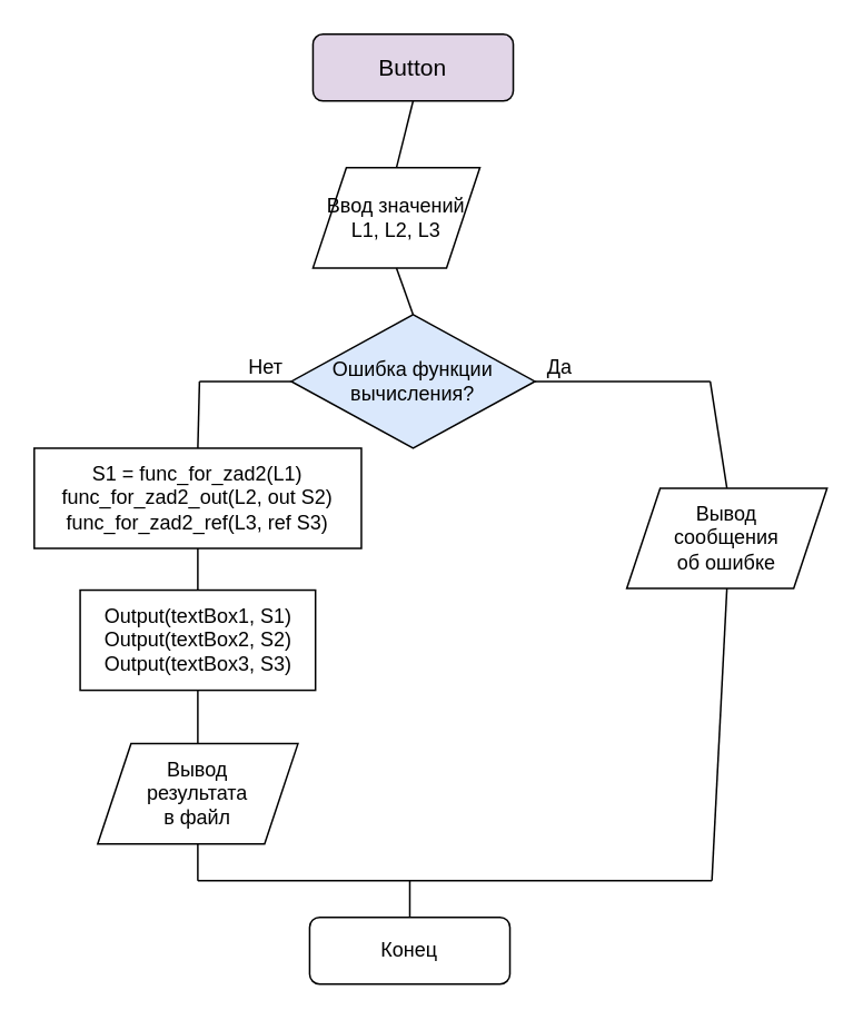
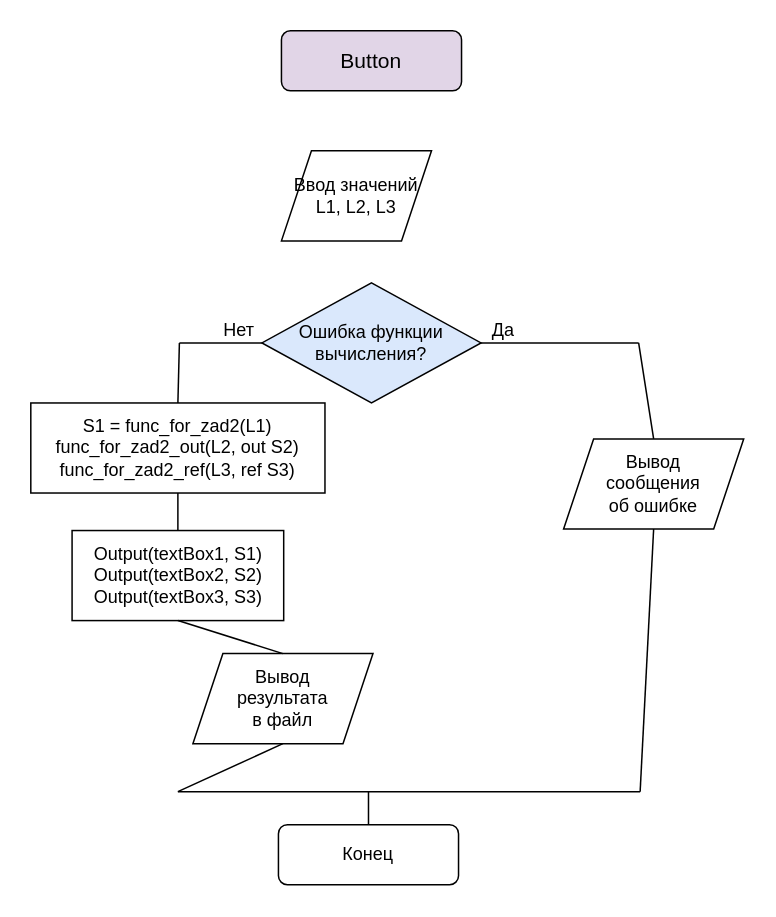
  <mxCell id="0" />
  <mxCell id="1" parent="0" />
  <mxCell id="2" value="Button" style="rounded=1;whiteSpace=wrap;html=1;fontSize=14;glass=0;strokeWidth=1;shadow=0;fillColor=#e1d5e7;" vertex="1" parent="1"><mxGeometry x="187" y="20" width="120" height="40" as="geometry" /></mxCell>
  <mxCell id="3" value="Конец" style="rounded=1;whiteSpace=wrap;html=1;fontSize=12;glass=0;strokeWidth=1;shadow=0;" vertex="1" parent="1"><mxGeometry x="185" y="549" width="120" height="40" as="geometry" /></mxCell>
- <mxCell id="4" value="" style="endArrow=none;html=1;rounded=0;exitX=0.5;exitY=1;exitDx=0;exitDy=0;entryX=0.5;entryY=0;entryDx=0;entryDy=0;" edge="1" parent="1" source="2" target="5"><mxGeometry width="50" height="50" relative="1" as="geometry"><mxPoint x="413" y="295" as="sourcePoint" /><mxPoint x="245" y="70" as="targetPoint" /></mxGeometry></mxCell>
  <mxCell id="5" value="Ввод значений&lt;br&gt;L1, L2, L3" style="shape=parallelogram;perimeter=parallelogramPerimeter;whiteSpace=wrap;html=1;fixedSize=1;" vertex="1" parent="1"><mxGeometry x="187" y="100" width="100" height="60" as="geometry" /></mxCell>
  <mxCell id="6" value="Ошибка функции&lt;br&gt;вычисления?" style="rhombus;whiteSpace=wrap;html=1;fillColor=#dae8fc;" vertex="1" parent="1"><mxGeometry x="174" y="188" width="146" height="80" as="geometry" /></mxCell>
- <mxCell id="7" value="" style="endArrow=none;html=1;rounded=0;entryX=0.5;entryY=1;entryDx=0;entryDy=0;exitX=0.5;exitY=0;exitDx=0;exitDy=0;" edge="1" parent="1" source="6" target="5"><mxGeometry width="50" height="50" relative="1" as="geometry"><mxPoint x="246" y="187" as="sourcePoint" /><mxPoint x="463" y="245" as="targetPoint" /></mxGeometry></mxCell>
  <mxCell id="8" value="Вывод&lt;br&gt;сообщения&lt;br&gt;об ошибке" style="shape=parallelogram;perimeter=parallelogramPerimeter;whiteSpace=wrap;html=1;fixedSize=1;" vertex="1" parent="1"><mxGeometry x="375" y="292" width="120" height="60" as="geometry" /></mxCell>
  <mxCell id="9" value="" style="endArrow=none;html=1;rounded=0;exitX=1;exitY=0.5;exitDx=0;exitDy=0;" edge="1" parent="1" source="6"><mxGeometry width="50" height="50" relative="1" as="geometry"><mxPoint x="413" y="295" as="sourcePoint" /><mxPoint x="425" y="228" as="targetPoint" /></mxGeometry></mxCell>
  <mxCell id="10" value="" style="endArrow=none;html=1;rounded=0;exitX=0.5;exitY=0;exitDx=0;exitDy=0;" edge="1" parent="1" source="8"><mxGeometry width="50" height="50" relative="1" as="geometry"><mxPoint x="413" y="295" as="sourcePoint" /><mxPoint x="425" y="228" as="targetPoint" /></mxGeometry></mxCell>
  <mxCell id="11" value="Да" style="text;html=1;strokeColor=none;fillColor=none;align=center;verticalAlign=middle;whiteSpace=wrap;rounded=0;" vertex="1" parent="1"><mxGeometry x="305" y="205" width="60" height="30" as="geometry" /></mxCell>
  <mxCell id="12" value="" style="endArrow=none;html=1;rounded=0;entryX=0;entryY=0.5;entryDx=0;entryDy=0;" edge="1" parent="1" target="6"><mxGeometry width="50" height="50" relative="1" as="geometry"><mxPoint x="119" y="228" as="sourcePoint" /><mxPoint x="249" y="259" as="targetPoint" /></mxGeometry></mxCell>
  <mxCell id="13" value="Нет" style="text;html=1;strokeColor=none;fillColor=none;align=center;verticalAlign=middle;whiteSpace=wrap;rounded=0;" vertex="1" parent="1"><mxGeometry x="129" y="205" width="60" height="30" as="geometry" /></mxCell>
  <mxCell id="14" value="S1 = func_for_zad2(L1)&lt;br&gt;func_for_zad2_out(L2, out S2)&lt;br&gt;func_for_zad2_ref(L3, ref S3)" style="rounded=0;whiteSpace=wrap;html=1;" vertex="1" parent="1"><mxGeometry x="20" y="268" width="196" height="60" as="geometry" /></mxCell>
  <mxCell id="15" value="" style="endArrow=none;html=1;rounded=0;entryX=0.5;entryY=0;entryDx=0;entryDy=0;" edge="1" parent="1" target="14"><mxGeometry width="50" height="50" relative="1" as="geometry"><mxPoint x="119" y="228" as="sourcePoint" /><mxPoint x="264" y="304" as="targetPoint" /></mxGeometry></mxCell>
  <mxCell id="16" value="Output(textBox1, S1)&lt;br&gt;Output(textBox2, S2)&lt;br&gt;Output(textBox3, S3)" style="rounded=0;whiteSpace=wrap;html=1;" vertex="1" parent="1"><mxGeometry x="47.5" y="353" width="141" height="60" as="geometry" /></mxCell>
  <mxCell id="17" value="" style="endArrow=none;html=1;rounded=0;exitX=0.5;exitY=0;exitDx=0;exitDy=0;entryX=0.5;entryY=1;entryDx=0;entryDy=0;" edge="1" parent="1" source="16" target="14"><mxGeometry width="50" height="50" relative="1" as="geometry"><mxPoint x="205" y="383" as="sourcePoint" /><mxPoint x="255" y="333" as="targetPoint" /></mxGeometry></mxCell>
- <mxCell id="18" value="Вывод&lt;br&gt;результата&lt;br&gt;в файл" style="shape=parallelogram;perimeter=parallelogramPerimeter;whiteSpace=wrap;html=1;fixedSize=1;" vertex="1" parent="1"><mxGeometry x="58" y="445" width="120" height="60" as="geometry" /></mxCell>
+ <mxCell id="18" value="Вывод&lt;br&gt;результата&lt;br&gt;в файл" style="shape=parallelogram;perimeter=parallelogramPerimeter;whiteSpace=wrap;html=1;fixedSize=1;" vertex="1" parent="1"><mxGeometry x="128" y="435" width="120" height="60" as="geometry" /></mxCell>
  <mxCell id="19" value="" style="endArrow=none;html=1;rounded=0;exitX=0.5;exitY=1;exitDx=0;exitDy=0;entryX=0.5;entryY=0;entryDx=0;entryDy=0;" edge="1" parent="1" source="16" target="18"><mxGeometry width="50" height="50" relative="1" as="geometry"><mxPoint x="205" y="383" as="sourcePoint" /><mxPoint x="255" y="333" as="targetPoint" /></mxGeometry></mxCell>
  <mxCell id="20" value="" style="endArrow=none;html=1;rounded=0;exitX=0.5;exitY=1;exitDx=0;exitDy=0;" edge="1" parent="1" source="18"><mxGeometry width="50" height="50" relative="1" as="geometry"><mxPoint x="205" y="383" as="sourcePoint" /><mxPoint x="118" y="527" as="targetPoint" /></mxGeometry></mxCell>
  <mxCell id="21" value="" style="endArrow=none;html=1;rounded=0;" edge="1" parent="1"><mxGeometry width="50" height="50" relative="1" as="geometry"><mxPoint x="118" y="527" as="sourcePoint" /><mxPoint x="426" y="527" as="targetPoint" /></mxGeometry></mxCell>
  <mxCell id="22" value="" style="endArrow=none;html=1;rounded=0;entryX=0.5;entryY=1;entryDx=0;entryDy=0;" edge="1" parent="1" target="8"><mxGeometry width="50" height="50" relative="1" as="geometry"><mxPoint x="426" y="527" as="sourcePoint" /><mxPoint x="255" y="333" as="targetPoint" /></mxGeometry></mxCell>
  <mxCell id="23" value="" style="endArrow=none;html=1;rounded=0;exitX=0.5;exitY=0;exitDx=0;exitDy=0;" edge="1" parent="1" source="3"><mxGeometry width="50" height="50" relative="1" as="geometry"><mxPoint x="113" y="572" as="sourcePoint" /><mxPoint x="245" y="527" as="targetPoint" /></mxGeometry></mxCell>
